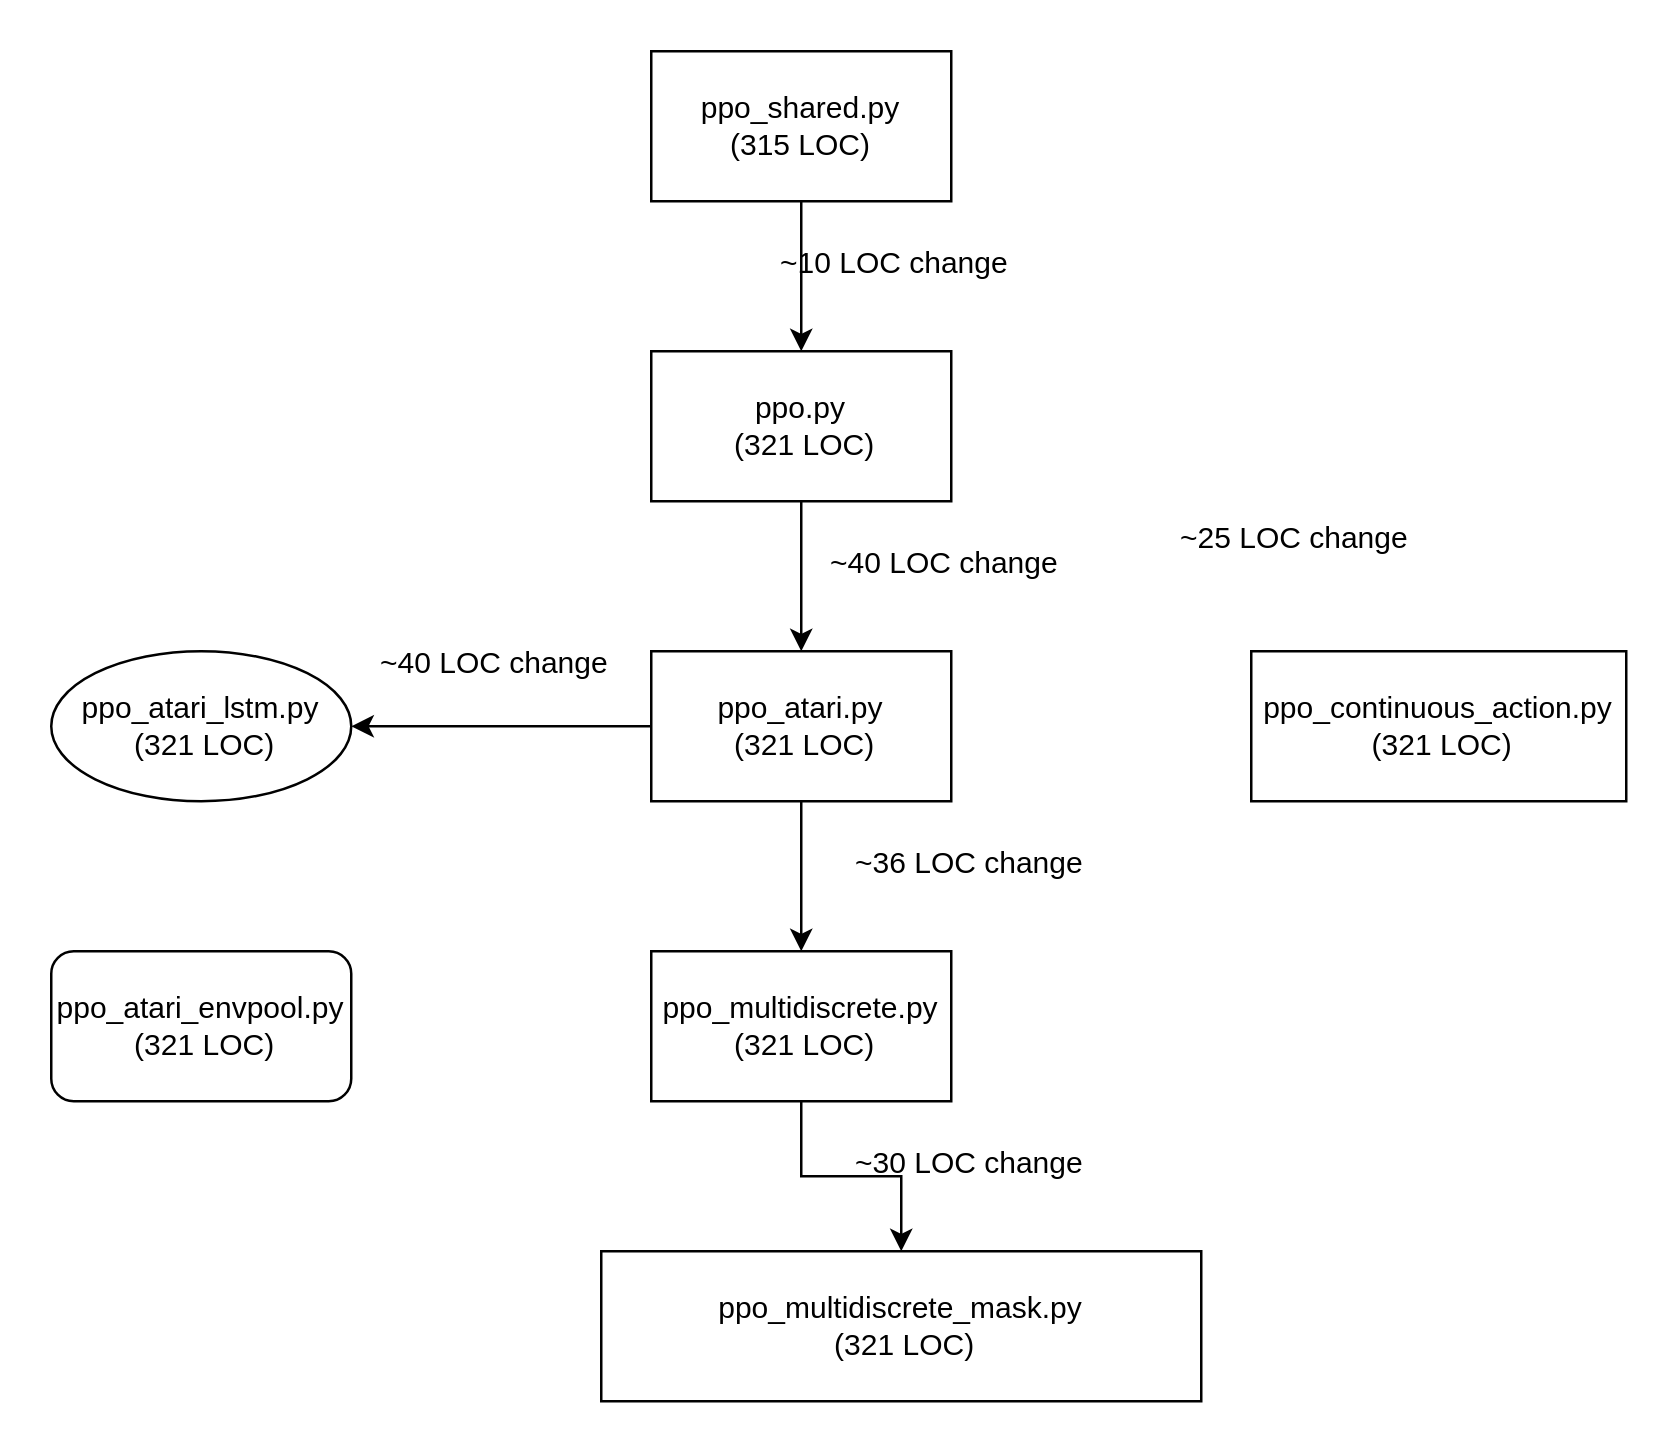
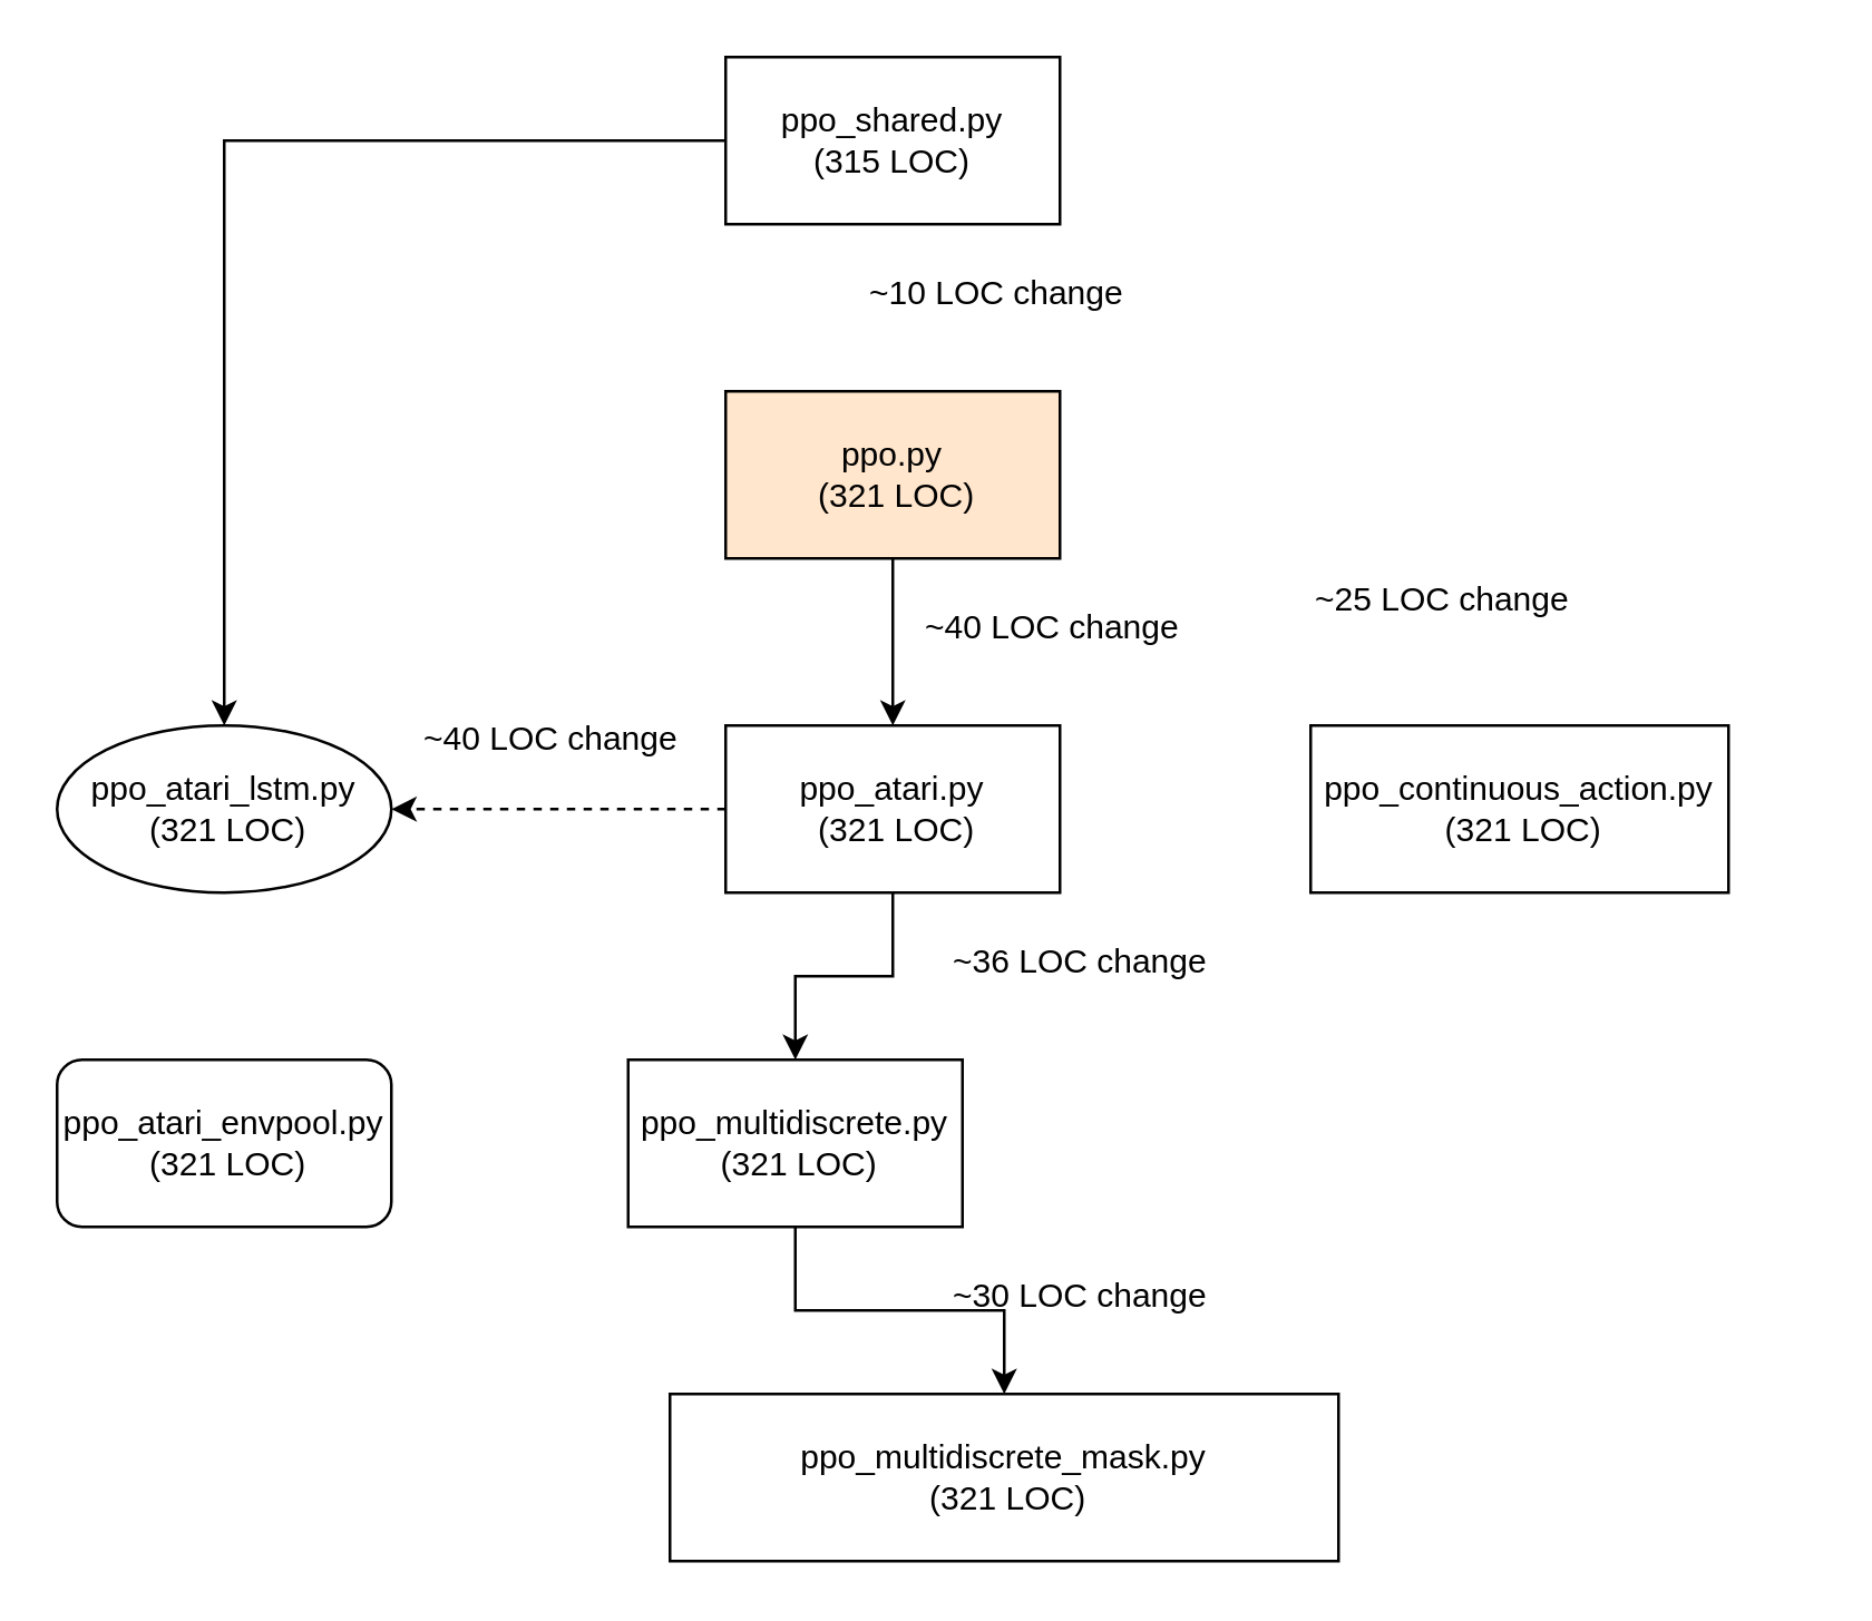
  <mxCell id="0" />
  <mxCell id="1" parent="0" />
  <mxCell id="2" style="edgeStyle=orthogonalEdgeStyle;rounded=0;orthogonalLoop=1;jettySize=auto;html=1;" edge="1" parent="1" source="3" target="9"><mxGeometry relative="1" as="geometry" /></mxCell>
- <mxCell id="3" value="ppo.py&lt;br&gt;&amp;nbsp;(321 LOC)" style="rounded=0;whiteSpace=wrap;html=1;" vertex="1" parent="1"><mxGeometry x="260" y="140" width="120" height="60" as="geometry" /></mxCell>
- <mxCell id="4" style="edgeStyle=orthogonalEdgeStyle;rounded=0;orthogonalLoop=1;jettySize=auto;html=1;entryX=0.5;entryY=0;entryDx=0;entryDy=0;" edge="1" parent="1" source="5" target="3"><mxGeometry relative="1" as="geometry" /></mxCell>
+ <mxCell id="3" value="ppo.py&lt;br&gt;&amp;nbsp;(321 LOC)" style="rounded=0;whiteSpace=wrap;html=1;fillColor=#ffe6cc;" vertex="1" parent="1"><mxGeometry x="260" y="140" width="120" height="60" as="geometry" /></mxCell>
+ <mxCell id="4" style="edgeStyle=orthogonalEdgeStyle;rounded=0;orthogonalLoop=1;jettySize=auto;html=1;" edge="1" parent="1" source="5" target="14"><mxGeometry relative="1" as="geometry" /></mxCell>
  <mxCell id="5" value="ppo_shared.py &lt;br&gt;(315 LOC)" style="rounded=0;whiteSpace=wrap;html=1;" vertex="1" parent="1"><mxGeometry x="260" y="20" width="120" height="60" as="geometry" /></mxCell>
  <mxCell id="6" value="~10 LOC change" style="text;html=1;strokeColor=none;fillColor=none;align=left;verticalAlign=middle;whiteSpace=wrap;rounded=0;" vertex="1" parent="1"><mxGeometry x="310" y="90" width="120" height="30" as="geometry" /></mxCell>
- <mxCell id="7" style="edgeStyle=orthogonalEdgeStyle;rounded=0;orthogonalLoop=1;jettySize=auto;html=1;entryX=1;entryY=0.5;entryDx=0;entryDy=0;" edge="1" parent="1" source="9" target="14"><mxGeometry relative="1" as="geometry" /></mxCell>
+ <mxCell id="7" style="edgeStyle=orthogonalEdgeStyle;rounded=0;orthogonalLoop=1;jettySize=auto;html=1;entryX=1;entryY=0.5;entryDx=0;entryDy=0;dashed=1;" edge="1" parent="1" source="9" target="14"><mxGeometry relative="1" as="geometry" /></mxCell>
  <mxCell id="8" style="edgeStyle=orthogonalEdgeStyle;rounded=0;orthogonalLoop=1;jettySize=auto;html=1;entryX=0.5;entryY=0;entryDx=0;entryDy=0;" edge="1" parent="1" source="9" target="12"><mxGeometry relative="1" as="geometry" /></mxCell>
  <mxCell id="9" value="ppo_atari.py&lt;br&gt;&amp;nbsp;(321 LOC)" style="rounded=0;whiteSpace=wrap;html=1;" vertex="1" parent="1"><mxGeometry x="260" y="260" width="120" height="60" as="geometry" /></mxCell>
- <mxCell id="10" value="ppo_continuous_action.py&lt;br&gt;&amp;nbsp;(321 LOC)" style="rounded=0;whiteSpace=wrap;html=1;" vertex="1" parent="1"><mxGeometry x="500" y="260" width="150" height="60" as="geometry" /></mxCell>
+ <mxCell id="10" value="ppo_continuous_action.py&lt;br&gt;&amp;nbsp;(321 LOC)" style="rounded=0;whiteSpace=wrap;html=1;" vertex="1" parent="1"><mxGeometry x="470" y="260" width="150" height="60" as="geometry" /></mxCell>
  <mxCell id="11" style="edgeStyle=orthogonalEdgeStyle;rounded=0;orthogonalLoop=1;jettySize=auto;html=1;entryX=0.5;entryY=0;entryDx=0;entryDy=0;" edge="1" parent="1" source="12" target="13"><mxGeometry relative="1" as="geometry" /></mxCell>
- <mxCell id="12" value="ppo_multidiscrete.py&lt;br&gt;&amp;nbsp;(321 LOC)" style="rounded=0;whiteSpace=wrap;html=1;" vertex="1" parent="1"><mxGeometry x="260" y="380" width="120" height="60" as="geometry" /></mxCell>
+ <mxCell id="12" value="ppo_multidiscrete.py&lt;br&gt;&amp;nbsp;(321 LOC)" style="rounded=0;whiteSpace=wrap;html=1;" vertex="1" parent="1"><mxGeometry x="225" y="380" width="120" height="60" as="geometry" /></mxCell>
  <mxCell id="13" value="ppo_multidiscrete_mask.py&lt;br&gt;&amp;nbsp;(321 LOC)" style="rounded=0;whiteSpace=wrap;html=1;" vertex="1" parent="1"><mxGeometry x="240" y="500" width="240" height="60" as="geometry" /></mxCell>
  <mxCell id="14" value="ppo_atari_lstm.py&lt;br&gt;&amp;nbsp;(321 LOC)" style="ellipse;whiteSpace=wrap;html=1;" vertex="1" parent="1"><mxGeometry x="20" y="260" width="120" height="60" as="geometry" /></mxCell>
  <mxCell id="15" value="ppo_atari_envpool.py&lt;br&gt;&amp;nbsp;(321 LOC)" style="whiteSpace=wrap;html=1;rounded=1;" vertex="1" parent="1"><mxGeometry x="20" y="380" width="120" height="60" as="geometry" /></mxCell>
  <mxCell id="16" value="~40 LOC change" style="text;html=1;strokeColor=none;fillColor=none;align=left;verticalAlign=middle;whiteSpace=wrap;rounded=0;" vertex="1" parent="1"><mxGeometry x="330" y="210" width="120" height="30" as="geometry" /></mxCell>
  <mxCell id="17" value="~25 LOC change" style="text;html=1;strokeColor=none;fillColor=none;align=left;verticalAlign=middle;whiteSpace=wrap;rounded=0;" vertex="1" parent="1"><mxGeometry x="470" y="200" width="120" height="30" as="geometry" /></mxCell>
  <mxCell id="18" value="~40 LOC change" style="text;html=1;strokeColor=none;fillColor=none;align=left;verticalAlign=middle;whiteSpace=wrap;rounded=0;" vertex="1" parent="1"><mxGeometry x="150" y="250" width="120" height="30" as="geometry" /></mxCell>
  <mxCell id="19" value="~36 LOC change" style="text;html=1;strokeColor=none;fillColor=none;align=left;verticalAlign=middle;whiteSpace=wrap;rounded=0;" vertex="1" parent="1"><mxGeometry x="340" y="330" width="120" height="30" as="geometry" /></mxCell>
  <mxCell id="20" value="~30 LOC change" style="text;html=1;strokeColor=none;fillColor=none;align=left;verticalAlign=middle;whiteSpace=wrap;rounded=0;" vertex="1" parent="1"><mxGeometry x="340" y="450" width="120" height="30" as="geometry" /></mxCell>
